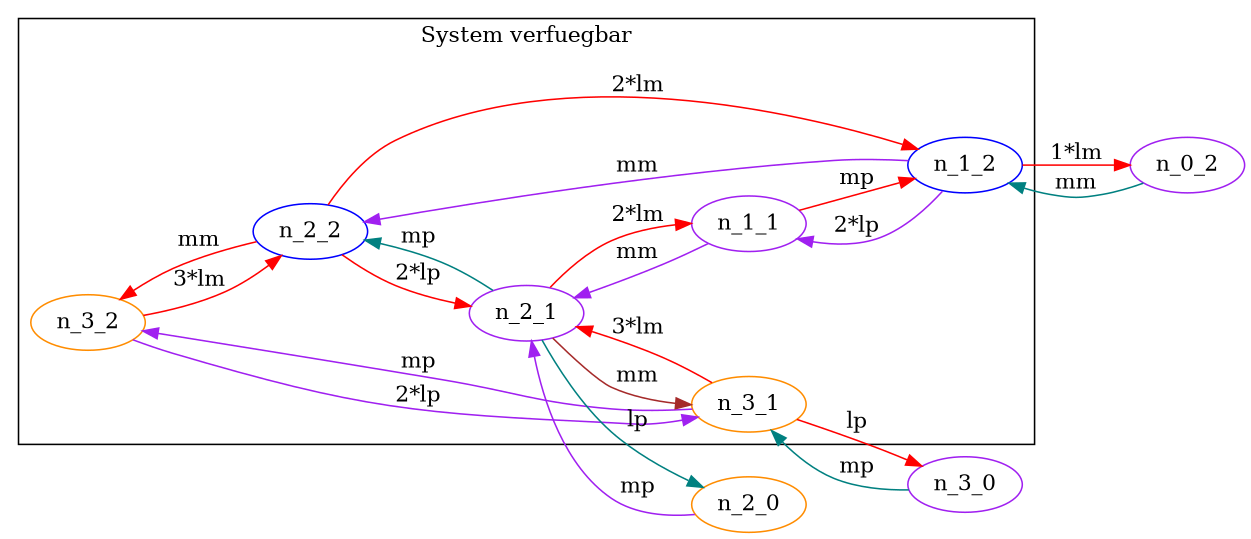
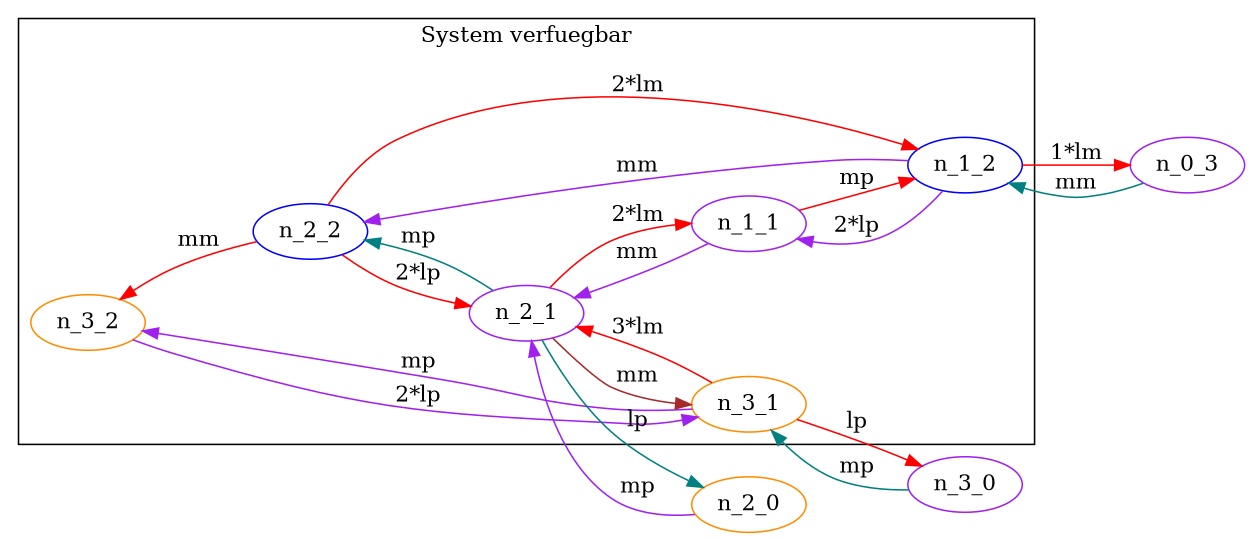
  digraph {
    rankdir=LR
    node [color=purple]
    edge [color=red]
    n_3_2 [color=darkorange]
    n_2_2 [color=blue]
    n_1_2 [color=blue]
    n_3_1 [color=darkorange]
    n_1_1
    n_2_1
-   n_0_2
+   n_0_2 [label=n_0_3]
    n_3_0
    n_2_0 [color=darkorange]
    subgraph cluster_1 {
      label="System verfuegbar"
      n_3_2
      n_2_2
      n_1_2
      n_3_1
      n_1_1
      n_2_1
    }
-   n_3_2 -> n_2_2 [label="3*lm"]
    n_3_2 -> n_3_1 [color=purple label="2*lp"]
    n_2_2 -> n_3_2 [label=mm]
    n_2_2 -> n_1_2 [label="2*lm"]
    n_2_2 -> n_2_1 [label="2*lp"]
    n_1_2 -> n_2_2 [color=purple label=mm]
    n_1_2 -> n_1_1 [color=purple label="2*lp"]
    n_1_2 -> n_0_2 [label="1*lm"]
    n_3_1 -> n_3_2 [color=purple label=mp]
    n_3_1 -> n_2_1 [label="3*lm"]
    n_3_1 -> n_3_0 [label=lp]
    n_1_1 -> n_1_2 [label=mp]
    n_1_1 -> n_2_1 [color=purple label=mm]
    n_2_1 -> n_2_2 [color=teal label=mp]
    n_2_1 -> n_3_1 [color=brown label=mm]
    n_2_1 -> n_1_1 [label="2*lm"]
    n_2_1 -> n_2_0 [color=teal label=lp]
    n_0_2 -> n_1_2 [color=teal label=mm]
    n_3_0 -> n_3_1 [color=teal label=mp]
    n_2_0 -> n_2_1 [color=purple label=mp]
  }
